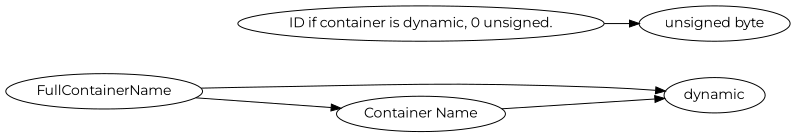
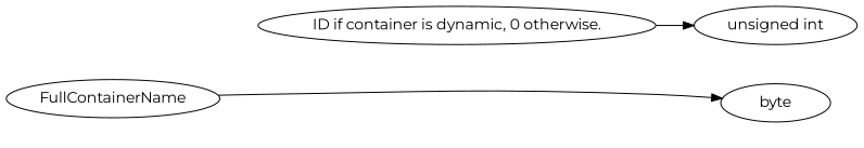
  digraph {
    fontname=Montserrat
    rankdir=LR
    node [fontname=Montserrat]
    edge [fontname=Montserrat]
-   n1 [label=dynamic]
-   n2 [label="unsigned byte"]
+   n1 [label=byte]
+   n2 [label="unsigned int"]
    n3 [label=FullContainerName]
-   n4 [label="Container Name"]
-   n5 [label="ID if container is dynamic, 0 unsigned."]
+   n5 [label="ID if container is dynamic, 0 otherwise."]
    subgraph sub_1 {
      rank=max
      n1
      n2
    }
    n3 -> n1
-   n3 -> n4
-   n4 -> n1
    n5 -> n2
  }
